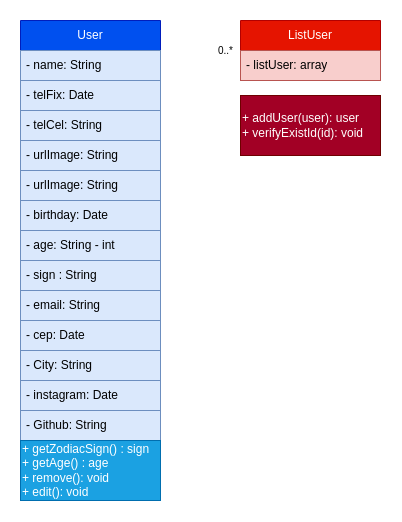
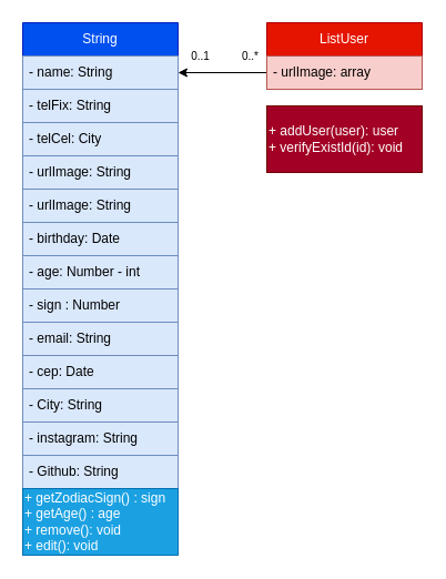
  <mxCell id="0" />
  <mxCell id="1" parent="0" />
- <mxCell id="2" value="User" style="swimlane;fontStyle=0;childLayout=stackLayout;horizontal=1;startSize=30;horizontalStack=0;resizeParent=1;resizeParentMax=0;resizeLast=0;collapsible=1;marginBottom=0;whiteSpace=wrap;html=1;fillColor=#0050ef;fontColor=#ffffff;strokeColor=#001DBC;" parent="1" vertex="1"><mxGeometry x="20" y="20" width="140" height="420" as="geometry" /></mxCell>
+ <mxCell id="2" value="String" style="swimlane;fontStyle=0;childLayout=stackLayout;horizontal=1;startSize=30;horizontalStack=0;resizeParent=1;resizeParentMax=0;resizeLast=0;collapsible=1;marginBottom=0;whiteSpace=wrap;html=1;fillColor=#0050ef;fontColor=#ffffff;strokeColor=#001DBC;" parent="1" vertex="1"><mxGeometry x="20" y="20" width="140" height="420" as="geometry" /></mxCell>
  <mxCell id="3" value="- name: String" style="text;strokeColor=#6c8ebf;fillColor=#dae8fc;align=left;verticalAlign=middle;spacingLeft=4;spacingRight=4;overflow=hidden;points=[[0,0.5],[1,0.5]];portConstraint=eastwest;rotatable=0;whiteSpace=wrap;html=1;" parent="2" vertex="1"><mxGeometry y="30" width="140" height="30" as="geometry" /></mxCell>
- <mxCell id="4" value="- telFix: Date" style="text;strokeColor=#6c8ebf;fillColor=#dae8fc;align=left;verticalAlign=middle;spacingLeft=4;spacingRight=4;overflow=hidden;points=[[0,0.5],[1,0.5]];portConstraint=eastwest;rotatable=0;whiteSpace=wrap;html=1;" parent="2" vertex="1"><mxGeometry y="60" width="140" height="30" as="geometry" /></mxCell>
- <mxCell id="5" value="- telCel: String" style="text;strokeColor=#6c8ebf;fillColor=#dae8fc;align=left;verticalAlign=middle;spacingLeft=4;spacingRight=4;overflow=hidden;points=[[0,0.5],[1,0.5]];portConstraint=eastwest;rotatable=0;whiteSpace=wrap;html=1;" parent="2" vertex="1"><mxGeometry y="90" width="140" height="30" as="geometry" /></mxCell>
+ <mxCell id="4" value="- telFix: String" style="text;strokeColor=#6c8ebf;fillColor=#dae8fc;align=left;verticalAlign=middle;spacingLeft=4;spacingRight=4;overflow=hidden;points=[[0,0.5],[1,0.5]];portConstraint=eastwest;rotatable=0;whiteSpace=wrap;html=1;" parent="2" vertex="1"><mxGeometry y="60" width="140" height="30" as="geometry" /></mxCell>
+ <mxCell id="5" value="- telCel: City" style="text;strokeColor=#6c8ebf;fillColor=#dae8fc;align=left;verticalAlign=middle;spacingLeft=4;spacingRight=4;overflow=hidden;points=[[0,0.5],[1,0.5]];portConstraint=eastwest;rotatable=0;whiteSpace=wrap;html=1;" parent="2" vertex="1"><mxGeometry y="90" width="140" height="30" as="geometry" /></mxCell>
  <mxCell id="6" value="- urlImage: String" style="text;strokeColor=#6c8ebf;fillColor=#dae8fc;align=left;verticalAlign=middle;spacingLeft=4;spacingRight=4;overflow=hidden;points=[[0,0.5],[1,0.5]];portConstraint=eastwest;rotatable=0;whiteSpace=wrap;html=1;" parent="2" vertex="1"><mxGeometry y="120" width="140" height="30" as="geometry" /></mxCell>
  <mxCell id="7" value="- urlImage: String" style="text;strokeColor=#6c8ebf;fillColor=#dae8fc;align=left;verticalAlign=middle;spacingLeft=4;spacingRight=4;overflow=hidden;points=[[0,0.5],[1,0.5]];portConstraint=eastwest;rotatable=0;whiteSpace=wrap;html=1;" parent="2" vertex="1"><mxGeometry y="150" width="140" height="30" as="geometry" /></mxCell>
  <mxCell id="8" value="- birthday: Date" style="text;strokeColor=#6c8ebf;fillColor=#dae8fc;align=left;verticalAlign=middle;spacingLeft=4;spacingRight=4;overflow=hidden;points=[[0,0.5],[1,0.5]];portConstraint=eastwest;rotatable=0;whiteSpace=wrap;html=1;" parent="2" vertex="1"><mxGeometry y="180" width="140" height="30" as="geometry" /></mxCell>
- <mxCell id="9" value="- age: String - int" style="text;strokeColor=#6c8ebf;fillColor=#dae8fc;align=left;verticalAlign=middle;spacingLeft=4;spacingRight=4;overflow=hidden;points=[[0,0.5],[1,0.5]];portConstraint=eastwest;rotatable=0;whiteSpace=wrap;html=1;" vertex="1" parent="2"><mxGeometry y="210" width="140" height="30" as="geometry" /></mxCell>
- <mxCell id="10" value="- sign : String" style="text;strokeColor=#6c8ebf;fillColor=#dae8fc;align=left;verticalAlign=middle;spacingLeft=4;spacingRight=4;overflow=hidden;points=[[0,0.5],[1,0.5]];portConstraint=eastwest;rotatable=0;whiteSpace=wrap;html=1;" parent="2" vertex="1"><mxGeometry y="240" width="140" height="30" as="geometry" /></mxCell>
+ <mxCell id="9" value="- age: Number - int" style="text;strokeColor=#6c8ebf;fillColor=#dae8fc;align=left;verticalAlign=middle;spacingLeft=4;spacingRight=4;overflow=hidden;points=[[0,0.5],[1,0.5]];portConstraint=eastwest;rotatable=0;whiteSpace=wrap;html=1;" vertex="1" parent="2"><mxGeometry y="210" width="140" height="30" as="geometry" /></mxCell>
+ <mxCell id="10" value="- sign : Number" style="text;strokeColor=#6c8ebf;fillColor=#dae8fc;align=left;verticalAlign=middle;spacingLeft=4;spacingRight=4;overflow=hidden;points=[[0,0.5],[1,0.5]];portConstraint=eastwest;rotatable=0;whiteSpace=wrap;html=1;" parent="2" vertex="1"><mxGeometry y="240" width="140" height="30" as="geometry" /></mxCell>
  <mxCell id="11" value="- email: String" style="text;strokeColor=#6c8ebf;fillColor=#dae8fc;align=left;verticalAlign=middle;spacingLeft=4;spacingRight=4;overflow=hidden;points=[[0,0.5],[1,0.5]];portConstraint=eastwest;rotatable=0;whiteSpace=wrap;html=1;" parent="2" vertex="1"><mxGeometry y="270" width="140" height="30" as="geometry" /></mxCell>
  <mxCell id="12" value="- cep: Date" style="text;strokeColor=#6c8ebf;fillColor=#dae8fc;align=left;verticalAlign=middle;spacingLeft=4;spacingRight=4;overflow=hidden;points=[[0,0.5],[1,0.5]];portConstraint=eastwest;rotatable=0;whiteSpace=wrap;html=1;" vertex="1" parent="2"><mxGeometry y="300" width="140" height="30" as="geometry" /></mxCell>
  <mxCell id="13" value="- City: String" style="text;strokeColor=#6c8ebf;fillColor=#dae8fc;align=left;verticalAlign=middle;spacingLeft=4;spacingRight=4;overflow=hidden;points=[[0,0.5],[1,0.5]];portConstraint=eastwest;rotatable=0;whiteSpace=wrap;html=1;" parent="2" vertex="1"><mxGeometry y="330" width="140" height="30" as="geometry" /></mxCell>
- <mxCell id="14" value="- instagram: Date" style="text;strokeColor=#6c8ebf;fillColor=#dae8fc;align=left;verticalAlign=middle;spacingLeft=4;spacingRight=4;overflow=hidden;points=[[0,0.5],[1,0.5]];portConstraint=eastwest;rotatable=0;whiteSpace=wrap;html=1;" vertex="1" parent="2"><mxGeometry y="360" width="140" height="30" as="geometry" /></mxCell>
+ <mxCell id="14" value="- instagram: String" style="text;strokeColor=#6c8ebf;fillColor=#dae8fc;align=left;verticalAlign=middle;spacingLeft=4;spacingRight=4;overflow=hidden;points=[[0,0.5],[1,0.5]];portConstraint=eastwest;rotatable=0;whiteSpace=wrap;html=1;" vertex="1" parent="2"><mxGeometry y="360" width="140" height="30" as="geometry" /></mxCell>
  <mxCell id="15" value="- Github: String" style="text;strokeColor=#6c8ebf;fillColor=#dae8fc;align=left;verticalAlign=middle;spacingLeft=4;spacingRight=4;overflow=hidden;points=[[0,0.5],[1,0.5]];portConstraint=eastwest;rotatable=0;whiteSpace=wrap;html=1;" vertex="1" parent="2"><mxGeometry y="390" width="140" height="30" as="geometry" /></mxCell>
  <mxCell id="16" value="+ getZodiacSign() : sign&lt;br&gt;+ getAge() : age&lt;br&gt;+ remove(): void&lt;br&gt;+ edit(): void" style="rounded=0;whiteSpace=wrap;html=1;fillColor=#1ba1e2;align=left;fontColor=#ffffff;strokeColor=#006EAF;" parent="1" vertex="1"><mxGeometry x="20" y="440" width="140" height="60" as="geometry" /></mxCell>
+ <mxCell id="17" style="edgeStyle=none;html=1;exitX=0;exitY=0.75;exitDx=0;exitDy=0;entryX=1;entryY=0.5;entryDx=0;entryDy=0;" edge="1" parent="1" source="18" target="3"><mxGeometry relative="1" as="geometry" /></mxCell>
  <mxCell id="18" value="ListUser" style="swimlane;fontStyle=0;childLayout=stackLayout;horizontal=1;startSize=30;horizontalStack=0;resizeParent=1;resizeParentMax=0;resizeLast=0;collapsible=1;marginBottom=0;whiteSpace=wrap;html=1;fillColor=#e51400;fontColor=#ffffff;strokeColor=#B20000;" parent="1" vertex="1"><mxGeometry x="240" y="20" width="140" height="60" as="geometry" /></mxCell>
- <mxCell id="19" value="- listUser: array" style="text;strokeColor=#b85450;fillColor=#f8cecc;align=left;verticalAlign=middle;spacingLeft=4;spacingRight=4;overflow=hidden;points=[[0,0.5],[1,0.5]];portConstraint=eastwest;rotatable=0;whiteSpace=wrap;html=1;" parent="18" vertex="1"><mxGeometry y="30" width="140" height="30" as="geometry" /></mxCell>
+ <mxCell id="19" value="- urlImage: array" style="text;strokeColor=#b85450;fillColor=#f8cecc;align=left;verticalAlign=middle;spacingLeft=4;spacingRight=4;overflow=hidden;points=[[0,0.5],[1,0.5]];portConstraint=eastwest;rotatable=0;whiteSpace=wrap;html=1;" parent="18" vertex="1"><mxGeometry y="30" width="140" height="30" as="geometry" /></mxCell>
  <mxCell id="20" value="+ addUser(user): user&lt;br&gt;+ verifyExistId(id): void" style="rounded=0;whiteSpace=wrap;html=1;fillColor=#a20025;align=left;fontColor=#ffffff;strokeColor=#6F0000;" parent="1" vertex="1"><mxGeometry x="240" y="95" width="140" height="60" as="geometry" /></mxCell>
  <mxCell id="21" value="&lt;font size=&quot;1&quot;&gt;0..*&lt;/font&gt;" style="text;html=1;align=center;verticalAlign=middle;resizable=0;points=[];autosize=1;strokeColor=none;fillColor=none;fontSize=10;" vertex="1" parent="1"><mxGeometry x="205" y="35" width="40" height="30" as="geometry" /></mxCell>
+ <mxCell id="22" value="&lt;font size=&quot;1&quot;&gt;0..1&lt;/font&gt;" style="text;html=1;align=center;verticalAlign=middle;resizable=0;points=[];autosize=1;strokeColor=none;fillColor=none;fontSize=10;" vertex="1" parent="1"><mxGeometry x="160" y="35" width="40" height="30" as="geometry" /></mxCell>
